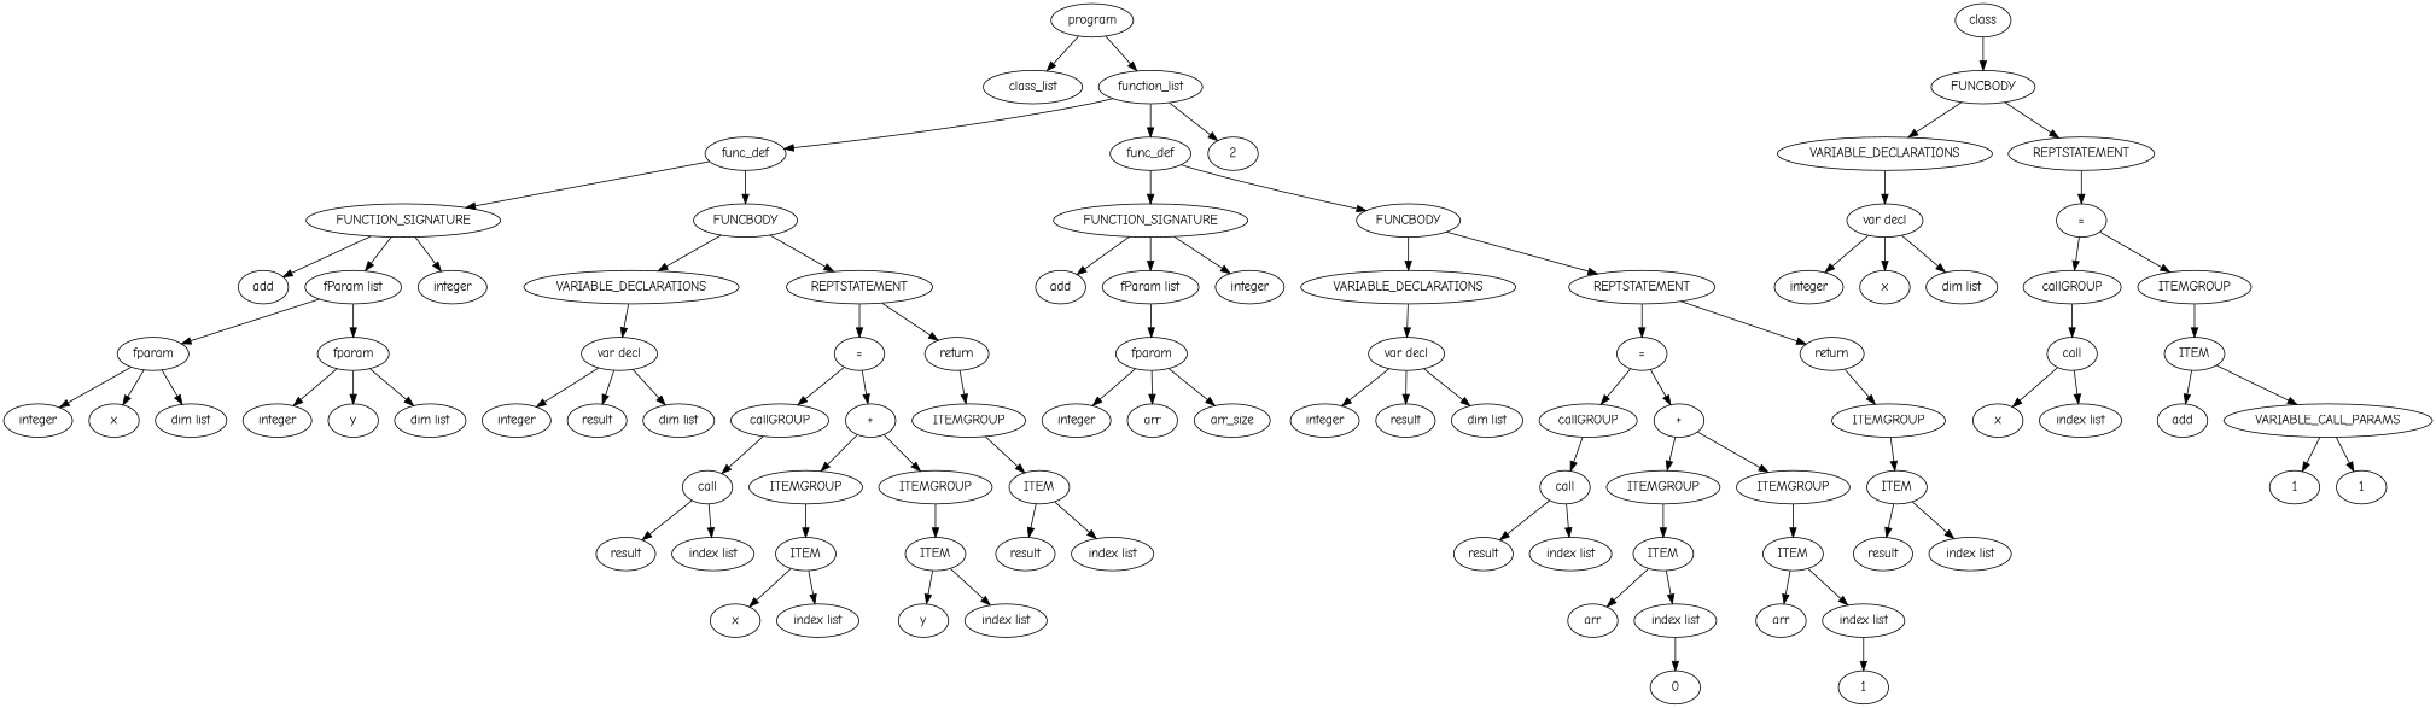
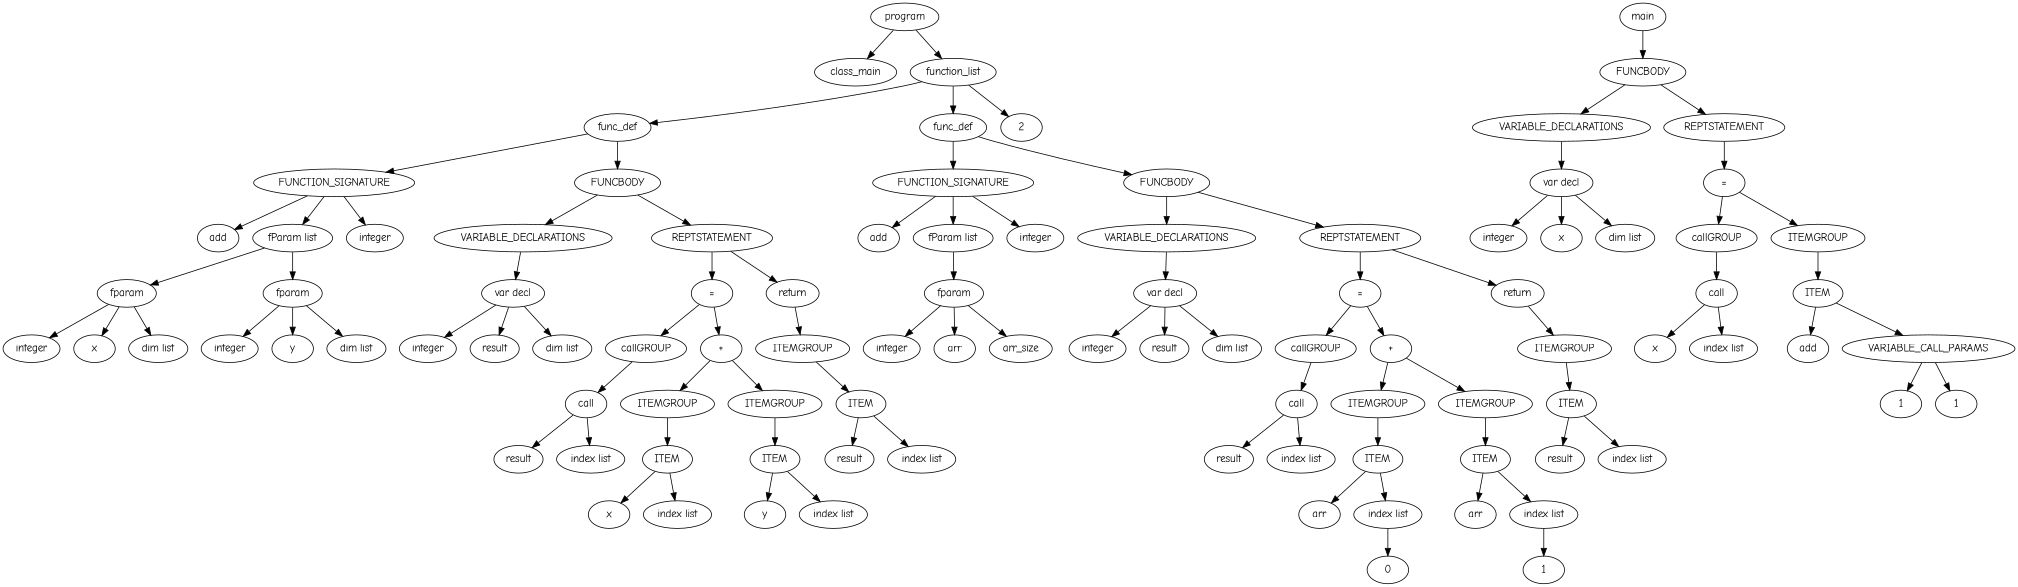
  digraph {
    fontname="Comic Neue"
    node [fontname="Comic Neue"]
    edge [fontname="Comic Neue"]
    n1 [label=program]
-   n2 [label=class_list]
+   n2 [label=class_main]
    n3 [label=function_list]
    n4 [label=func_def]
    n5 [label=func_def]
    n6 [label=2]
-   n7 [label=class]
+   n7 [label=main]
    n8 [label=FUNCBODY]
    n9 [label=FUNCTION_SIGNATURE]
    n10 [label=FUNCBODY]
    n11 [label=FUNCTION_SIGNATURE]
    n12 [label=FUNCBODY]
    n13 [label=VARIABLE_DECLARATIONS]
    n14 [label=REPTSTATEMENT]
    n15 [label="var decl"]
    n16 [label="="]
    n17 [label=integer]
    n18 [label=x]
    n19 [label="dim list"]
    n20 [label=callGROUP]
    n21 [label=ITEMGROUP]
    n22 [label=call]
    n23 [label=ITEM]
    n24 [label=x]
    n25 [label="index list"]
    n26 [label=add]
    n27 [label=VARIABLE_CALL_PARAMS]
    n28 [label=1]
    n29 [label=1]
    n30 [label=add]
    n31 [label="fParam list"]
    n32 [label=integer]
    n33 [label=VARIABLE_DECLARATIONS]
    n34 [label=REPTSTATEMENT]
    n35 [label=add]
    n36 [label="fParam list"]
    n37 [label=integer]
    n38 [label=VARIABLE_DECLARATIONS]
    n39 [label=REPTSTATEMENT]
    n40 [label=fparam]
    n41 [label="var decl"]
    n42 [label="="]
    n43 [label=return]
    n44 [label=integer]
    n45 [label=result]
    n46 [label="dim list"]
    n47 [label=callGROUP]
    n48 [label="+"]
    n49 [label=ITEMGROUP]
    n50 [label=call]
    n51 [label=ITEMGROUP]
    n52 [label=ITEMGROUP]
    n53 [label=ITEM]
    n54 [label=result]
    n55 [label="index list"]
    n56 [label=result]
    n57 [label="index list"]
    n58 [label=ITEM]
    n59 [label=ITEM]
    n60 [label=arr]
    n61 [label="index list"]
    n62 [label=arr]
    n63 [label="index list"]
    n64 [label=1]
    n65 [label=0]
    n66 [label=integer]
    n67 [label=arr]
    n68 [label=arr_size]
    n69 [label=fparam]
    n70 [label=fparam]
    n71 [label="var decl"]
    n72 [label="="]
    n73 [label=return]
    n74 [label=integer]
    n75 [label=result]
    n76 [label="dim list"]
    n77 [label=callGROUP]
    n78 [label="+"]
    n79 [label=ITEMGROUP]
    n80 [label=call]
    n81 [label=ITEMGROUP]
    n82 [label=ITEMGROUP]
    n83 [label=ITEM]
    n84 [label=result]
    n85 [label="index list"]
    n86 [label=result]
    n87 [label="index list"]
    n88 [label=ITEM]
    n89 [label=ITEM]
    n90 [label=x]
    n91 [label="index list"]
    n92 [label=y]
    n93 [label="index list"]
    n94 [label=integer]
    n95 [label=x]
    n96 [label="dim list"]
    n97 [label=integer]
    n98 [label=y]
    n99 [label="dim list"]
    n1 -> n2
    n1 -> n3
    n3 -> n4
    n3 -> n5
    n3 -> n6
    n4 -> n9
    n4 -> n10
    n5 -> n11
    n5 -> n12
    n7 -> n8
    n8 -> n13
    n8 -> n14
    n9 -> n30
    n9 -> n31
    n9 -> n32
    n10 -> n33
    n10 -> n34
    n11 -> n35
    n11 -> n36
    n11 -> n37
    n12 -> n38
    n12 -> n39
    n13 -> n15
    n14 -> n16
    n15 -> n17
    n15 -> n18
    n15 -> n19
    n16 -> n20
    n16 -> n21
    n20 -> n22
    n21 -> n23
    n22 -> n24
    n22 -> n25
    n23 -> n26
    n23 -> n27
    n27 -> n28
    n27 -> n29
    n31 -> n69
    n31 -> n70
    n33 -> n71
    n34 -> n72
    n34 -> n73
    n36 -> n40
    n38 -> n41
    n39 -> n42
    n39 -> n43
    n40 -> n66
    n40 -> n67
    n40 -> n68
    n41 -> n44
    n41 -> n45
    n41 -> n46
    n42 -> n47
    n42 -> n48
    n43 -> n49
    n47 -> n50
    n48 -> n51
    n48 -> n52
    n49 -> n53
    n50 -> n56
    n50 -> n57
    n51 -> n58
    n52 -> n59
    n53 -> n54
    n53 -> n55
    n58 -> n60
    n58 -> n61
    n59 -> n62
    n59 -> n63
    n61 -> n65
    n63 -> n64
    n69 -> n94
    n69 -> n95
    n69 -> n96
    n70 -> n97
    n70 -> n98
    n70 -> n99
    n71 -> n74
    n71 -> n75
    n71 -> n76
    n72 -> n77
    n72 -> n78
    n73 -> n79
    n77 -> n80
    n78 -> n81
    n78 -> n82
    n79 -> n83
    n80 -> n86
    n80 -> n87
    n81 -> n88
    n82 -> n89
    n83 -> n84
    n83 -> n85
    n88 -> n90
    n88 -> n91
    n89 -> n92
    n89 -> n93
  }
